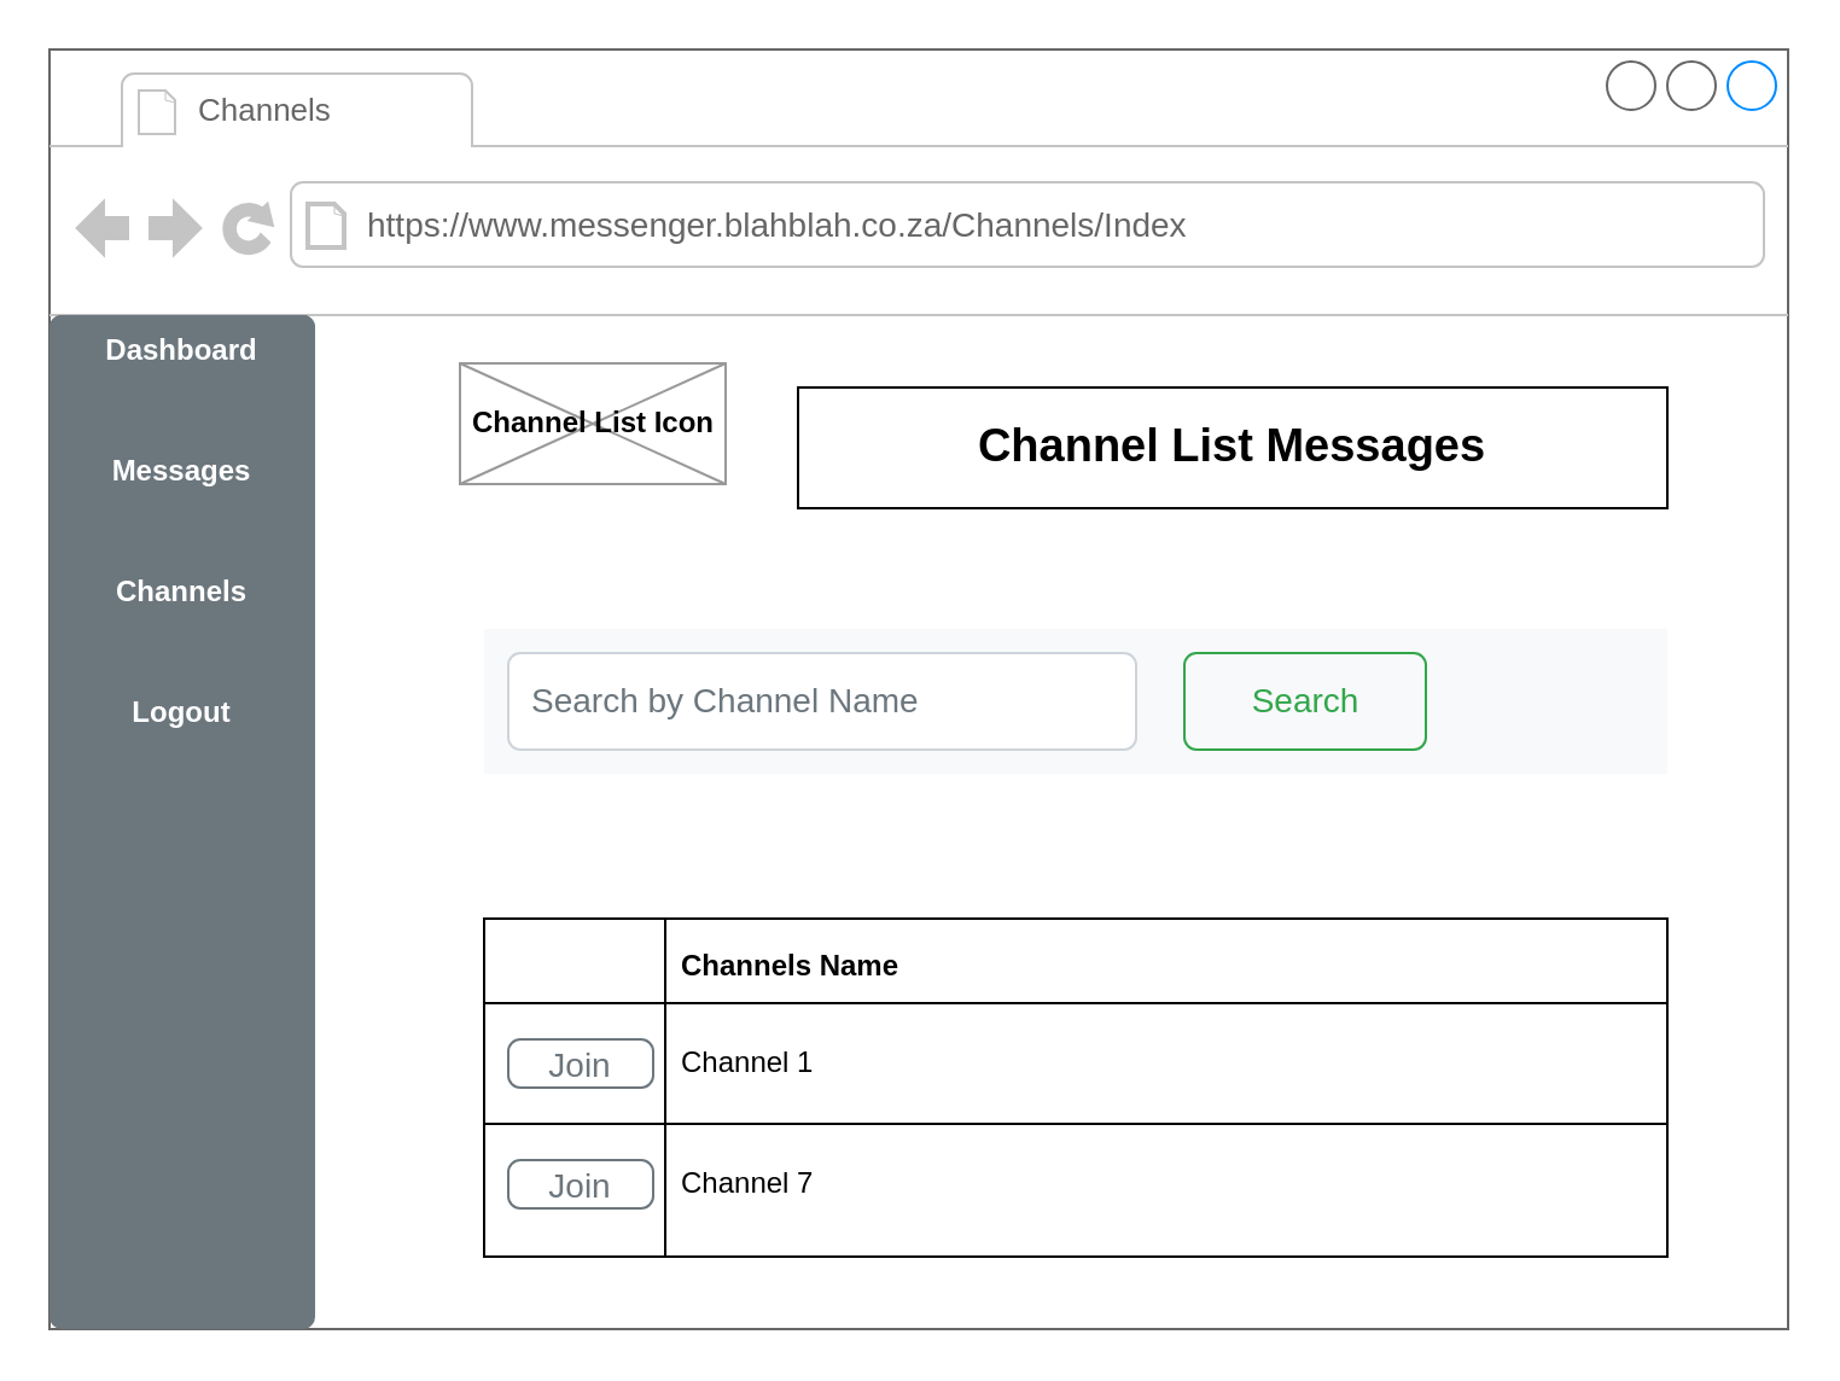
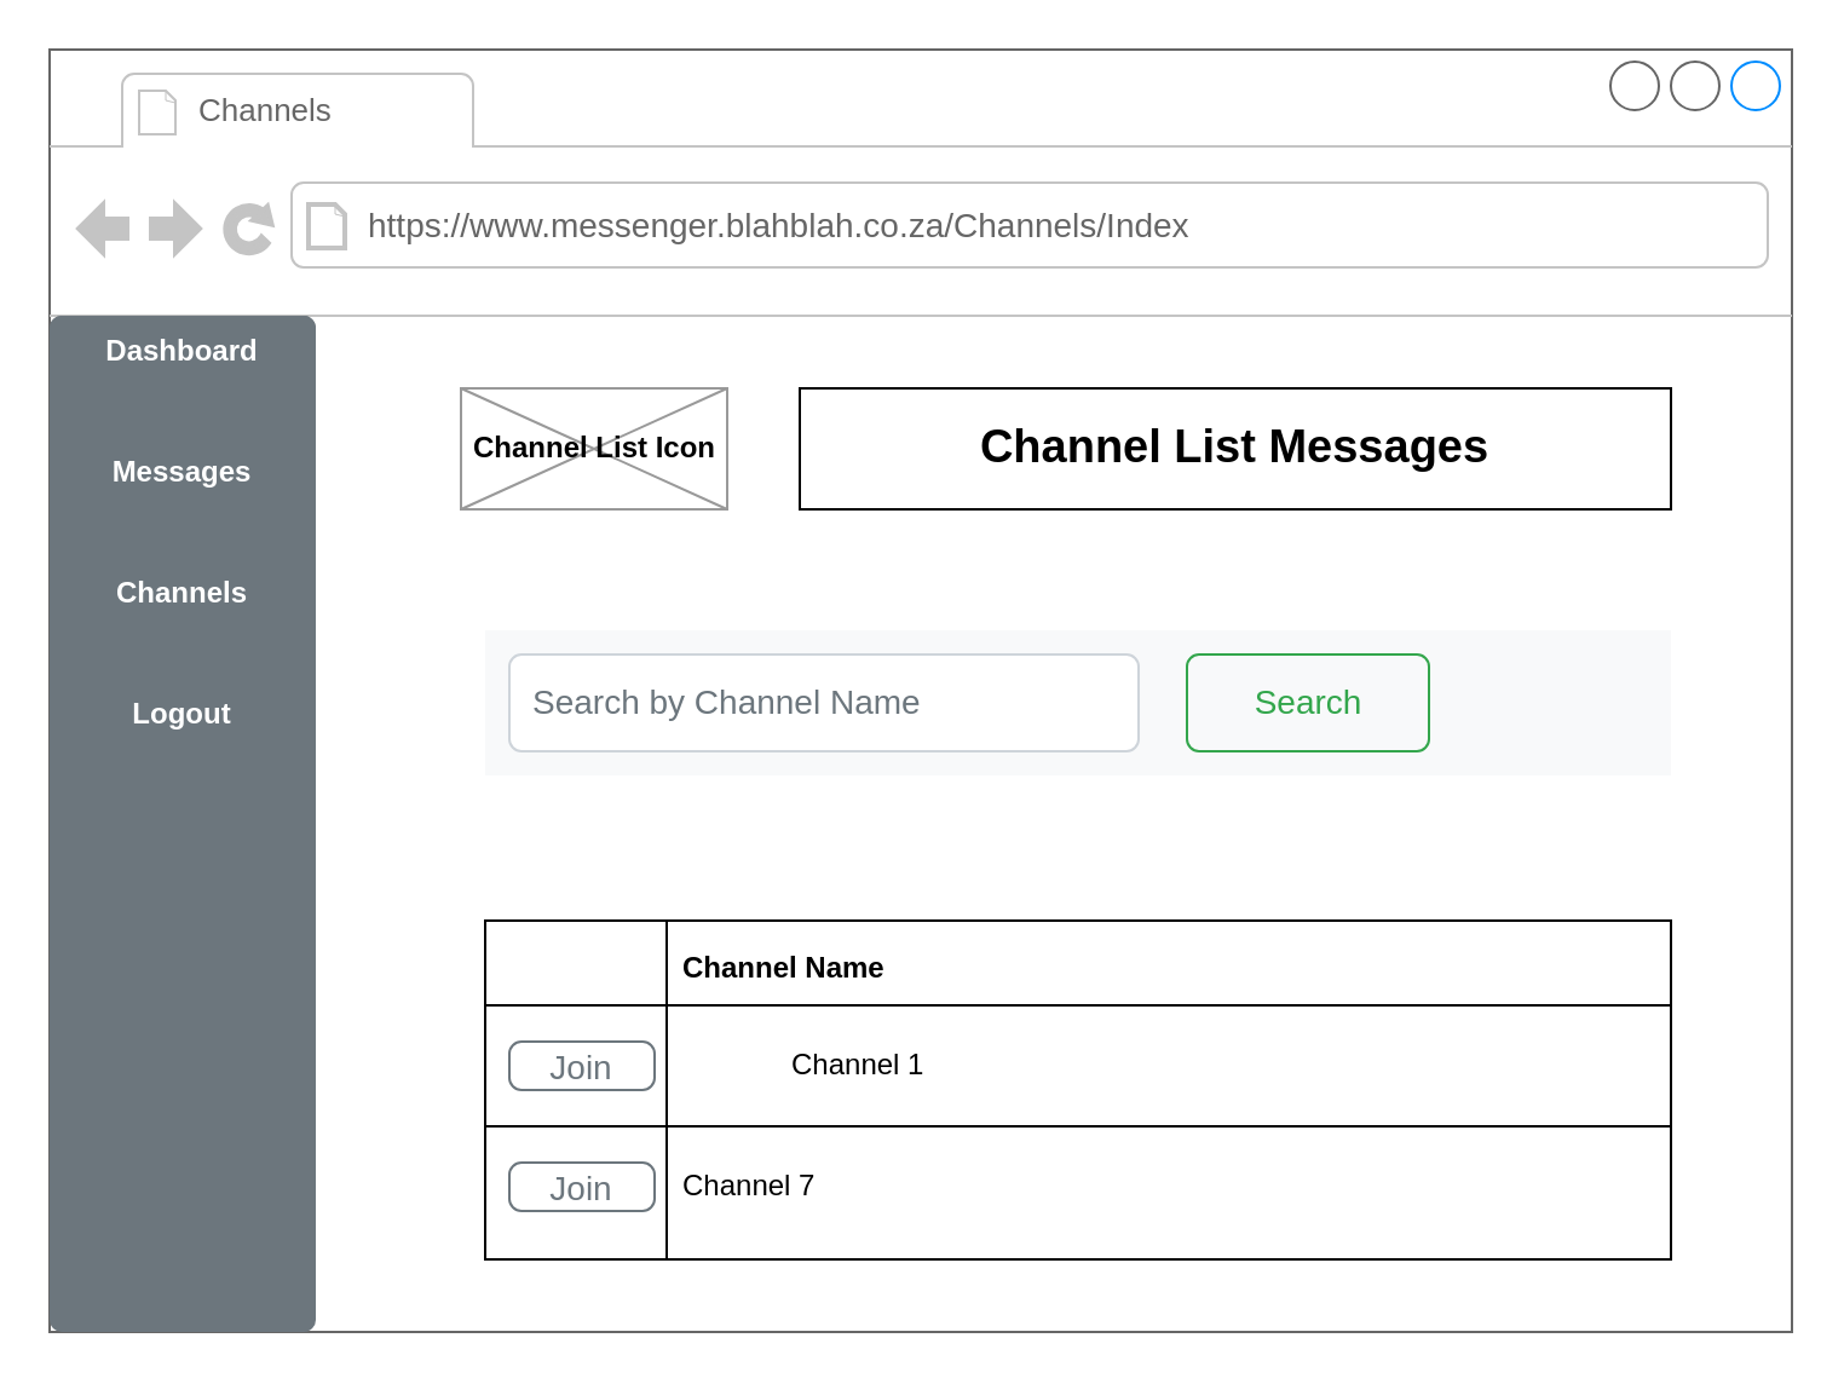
  <mxCell id="0" />
  <mxCell id="1" parent="0" />
  <mxCell id="2" value="" style="strokeWidth=1;shadow=0;dashed=0;align=center;html=1;shape=mxgraph.mockup.containers.browserWindow;rSize=0;strokeColor=#666666;strokeColor2=#008cff;strokeColor3=#c4c4c4;mainText=,;recursiveResize=0;" vertex="1" parent="1"><mxGeometry x="20" y="20" width="720" height="530" as="geometry" /></mxCell>
  <mxCell id="3" value="&lt;span style=&quot;font-size: 13px&quot;&gt;Channels&lt;/span&gt;" style="strokeWidth=1;shadow=0;dashed=0;align=center;html=1;shape=mxgraph.mockup.containers.anchor;fontSize=17;fontColor=#666666;align=left;" vertex="1" parent="2"><mxGeometry x="60" y="12" width="110" height="26" as="geometry" /></mxCell>
  <mxCell id="4" value="&lt;span style=&quot;font-size: 14px&quot;&gt;https://www.messenger.blahblah.co.za/Channels/Index&lt;/span&gt;" style="strokeWidth=1;shadow=0;dashed=0;align=center;html=1;shape=mxgraph.mockup.containers.anchor;rSize=0;fontSize=17;fontColor=#666666;align=left;" vertex="1" parent="2"><mxGeometry x="130" y="60" width="360" height="26" as="geometry" /></mxCell>
- <mxCell id="5" value="&lt;b&gt;Channel List Icon&lt;/b&gt;" style="verticalLabelPosition=middle;shadow=0;dashed=0;align=center;html=1;verticalAlign=middle;strokeWidth=1;shape=mxgraph.mockup.graphics.simpleIcon;strokeColor=#999999;labelPosition=center;" vertex="1" parent="2"><mxGeometry x="170" y="130" width="110" height="50" as="geometry" /></mxCell>
+ <mxCell id="5" value="&lt;b&gt;Channel List Icon&lt;/b&gt;" style="verticalLabelPosition=middle;shadow=0;dashed=0;align=center;html=1;verticalAlign=middle;strokeWidth=1;shape=mxgraph.mockup.graphics.simpleIcon;strokeColor=#999999;labelPosition=center;" vertex="1" parent="2"><mxGeometry x="170" y="140" width="110" height="50" as="geometry" /></mxCell>
  <mxCell id="6" value="&lt;b&gt;&lt;font style=&quot;font-size: 19px&quot;&gt;Channel List Messages&lt;/font&gt;&lt;/b&gt;" style="rounded=0;whiteSpace=wrap;html=1;" vertex="1" parent="2"><mxGeometry x="310" y="140" width="360" height="50" as="geometry" /></mxCell>
  <mxCell id="7" value="" style="html=1;shadow=0;dashed=0;shape=mxgraph.bootstrap.rrect;rSize=5;strokeColor=none;html=1;whiteSpace=wrap;fillColor=#6C767D;fontColor=#ffffff;" vertex="1" parent="2"><mxGeometry y="110" width="110" height="420" as="geometry" /></mxCell>
  <mxCell id="8" value="&lt;font color=&quot;#ffffff&quot;&gt;&lt;b&gt;Dashboard&lt;/b&gt;&lt;/font&gt;" style="strokeColor=inherit;fillColor=inherit;gradientColor=inherit;fontColor=inherit;html=1;shadow=0;dashed=0;shape=mxgraph.bootstrap.topButton;rSize=5;perimeter=none;whiteSpace=wrap;resizeWidth=1;" vertex="1" parent="7"><mxGeometry width="110.0" height="30" relative="1" as="geometry" /></mxCell>
  <mxCell id="9" value="&lt;font color=&quot;#ffffff&quot;&gt;&lt;b&gt;Messages&lt;/b&gt;&lt;/font&gt;" style="strokeColor=inherit;fillColor=inherit;gradientColor=inherit;fontColor=inherit;html=1;shadow=0;dashed=0;perimeter=none;whiteSpace=wrap;resizeWidth=1;" vertex="1" parent="7"><mxGeometry width="110.0" height="30" relative="1" as="geometry"><mxPoint y="50" as="offset" /></mxGeometry></mxCell>
  <mxCell id="10" value="&lt;font color=&quot;#ffffff&quot;&gt;&lt;b&gt;Channels&lt;/b&gt;&lt;/font&gt;" style="strokeColor=inherit;fillColor=inherit;gradientColor=inherit;fontColor=inherit;html=1;shadow=0;dashed=0;perimeter=none;whiteSpace=wrap;resizeWidth=1;" vertex="1" parent="7"><mxGeometry width="110.0" height="30" relative="1" as="geometry"><mxPoint y="100" as="offset" /></mxGeometry></mxCell>
  <mxCell id="11" value="&lt;font color=&quot;#ffffff&quot;&gt;&lt;b&gt;Logout&lt;/b&gt;&lt;/font&gt;" style="strokeColor=inherit;fillColor=inherit;gradientColor=inherit;fontColor=inherit;html=1;shadow=0;dashed=0;perimeter=none;whiteSpace=wrap;resizeWidth=1;" vertex="1" parent="7"><mxGeometry width="110.0" height="30" relative="1" as="geometry"><mxPoint y="150" as="offset" /></mxGeometry></mxCell>
  <mxCell id="12" value="" style="html=1;shadow=0;dashed=0;fillColor=#F8F9FA;strokeColor=none;fontSize=16;fontColor=#181819;align=left;spacing=15;" vertex="1" parent="2"><mxGeometry x="180" y="240" width="490" height="60" as="geometry" /></mxCell>
  <mxCell id="13" value="Search by Channel Name" style="html=1;shadow=0;dashed=0;shape=mxgraph.bootstrap.rrect;rSize=5;fontSize=14;fontColor=#6C767D;strokeColor=#CED4DA;fillColor=#ffffff;align=left;spacing=10;" vertex="1" parent="12"><mxGeometry width="260" height="40" relative="1" as="geometry"><mxPoint x="10" y="10" as="offset" /></mxGeometry></mxCell>
  <mxCell id="14" value="Search" style="html=1;shadow=0;dashed=0;shape=mxgraph.bootstrap.rrect;rSize=5;fontSize=14;fontColor=#33A64C;strokeColor=#33A64C;fillColor=none;" vertex="1" parent="12"><mxGeometry width="100" height="40" relative="1" as="geometry"><mxPoint x="290" y="10" as="offset" /></mxGeometry></mxCell>
  <mxCell id="15" value="" style="rounded=0;whiteSpace=wrap;html=1;" vertex="1" parent="2"><mxGeometry x="180" y="360" width="490" height="140" as="geometry" /></mxCell>
  <mxCell id="16" value="" style="line;strokeWidth=1;direction=south;html=1;rotation=-180;" vertex="1" parent="2"><mxGeometry x="250" y="360" width="10" height="140" as="geometry" /></mxCell>
  <mxCell id="17" value="" style="line;strokeWidth=1;html=1;" vertex="1" parent="2"><mxGeometry x="180" y="390" width="490" height="10" as="geometry" /></mxCell>
  <mxCell id="18" value="" style="line;strokeWidth=1;html=1;" vertex="1" parent="2"><mxGeometry x="180" y="440" width="490" height="10" as="geometry" /></mxCell>
- <mxCell id="19" value="&lt;b&gt;Channels Name&lt;/b&gt;" style="text;html=1;strokeColor=none;fillColor=none;align=left;verticalAlign=middle;whiteSpace=wrap;rounded=0;" vertex="1" parent="2"><mxGeometry x="260" y="370" width="190" height="20" as="geometry" /></mxCell>
- <mxCell id="20" value="Channel 1" style="text;html=1;strokeColor=none;fillColor=none;align=left;verticalAlign=middle;whiteSpace=wrap;rounded=0;" vertex="1" parent="2"><mxGeometry x="260" y="410" width="190" height="20" as="geometry" /></mxCell>
+ <mxCell id="19" value="&lt;b&gt;Channel Name&lt;/b&gt;" style="text;html=1;strokeColor=none;fillColor=none;align=left;verticalAlign=middle;whiteSpace=wrap;rounded=0;" vertex="1" parent="2"><mxGeometry x="260" y="370" width="190" height="20" as="geometry" /></mxCell>
+ <mxCell id="20" value="Channel 1" style="text;html=1;strokeColor=none;fillColor=none;align=left;verticalAlign=middle;whiteSpace=wrap;rounded=0;" vertex="1" parent="2"><mxGeometry x="305" y="410" width="190" height="20" as="geometry" /></mxCell>
  <mxCell id="21" value="Channel 7" style="text;html=1;strokeColor=none;fillColor=none;align=left;verticalAlign=middle;whiteSpace=wrap;rounded=0;" vertex="1" parent="2"><mxGeometry x="260" y="460" width="190" height="20" as="geometry" /></mxCell>
  <mxCell id="22" value="&lt;font style=&quot;font-size: 14px&quot;&gt;Join&lt;/font&gt;" style="html=1;shadow=0;dashed=0;shape=mxgraph.bootstrap.rrect;rSize=5;strokeColor=#6C767D;strokeWidth=1;fillColor=none;fontColor=#6C767D;whiteSpace=wrap;align=center;verticalAlign=middle;spacingLeft=0;fontStyle=0;fontSize=16;spacing=5;" vertex="1" parent="2"><mxGeometry x="190" y="410" width="60" height="20" as="geometry" /></mxCell>
  <mxCell id="23" value="&lt;font style=&quot;font-size: 14px&quot;&gt;Join&lt;/font&gt;" style="html=1;shadow=0;dashed=0;shape=mxgraph.bootstrap.rrect;rSize=5;strokeColor=#6C767D;strokeWidth=1;fillColor=none;fontColor=#6C767D;whiteSpace=wrap;align=center;verticalAlign=middle;spacingLeft=0;fontStyle=0;fontSize=16;spacing=5;" vertex="1" parent="2"><mxGeometry x="190" y="460" width="60" height="20" as="geometry" /></mxCell>
